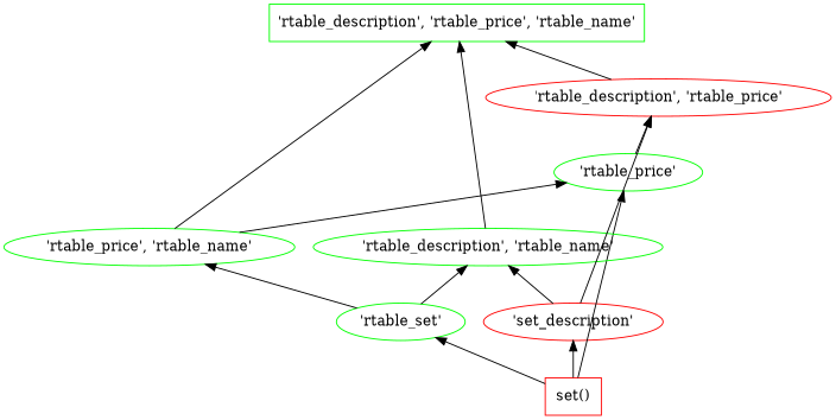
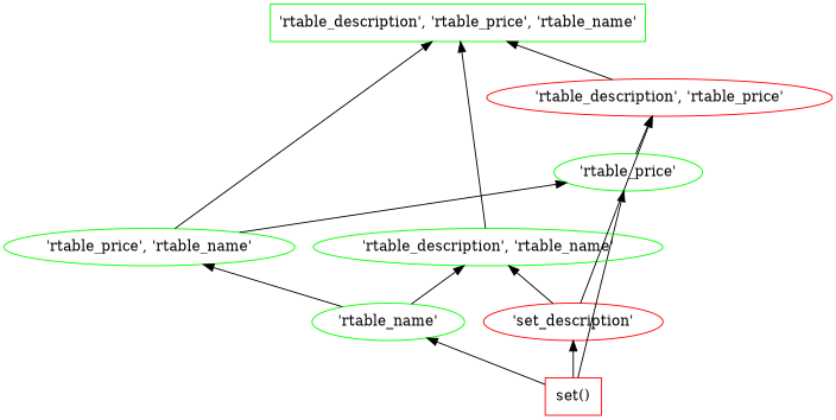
  digraph {
    rankdir=BT
    splines=line
    node [color=green]
    "'rtable_description', 'rtable_price', 'rtable_name'" [shape=box]
    "set()" [color=red shape=box]
-   "'rtable_name'" [label="'rtable_set'"]
+   "'rtable_name'"
    n4 [color=red label="'set_description'"]
    "'rtable_price'"
    "'rtable_description', 'rtable_name'"
    "'rtable_price', 'rtable_name'"
    "'rtable_description', 'rtable_price'" [color=red]
    "set()" -> "'rtable_name'"
    "set()" -> n4
    "set()" -> "'rtable_price'"
    "'rtable_name'" -> "'rtable_description', 'rtable_name'"
    "'rtable_name'" -> "'rtable_price', 'rtable_name'"
    n4 -> "'rtable_description', 'rtable_name'"
    n4 -> "'rtable_description', 'rtable_price'"
    "'rtable_price'" -> "'rtable_description', 'rtable_price'"
    "'rtable_description', 'rtable_name'" -> "'rtable_description', 'rtable_price', 'rtable_name'"
    "'rtable_price', 'rtable_name'" -> "'rtable_description', 'rtable_price', 'rtable_name'"
    "'rtable_price', 'rtable_name'" -> "'rtable_price'"
    "'rtable_description', 'rtable_price'" -> "'rtable_description', 'rtable_price', 'rtable_name'"
  }
